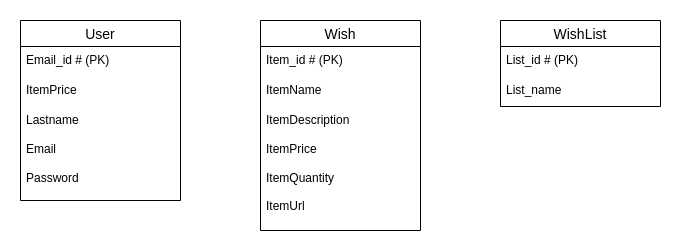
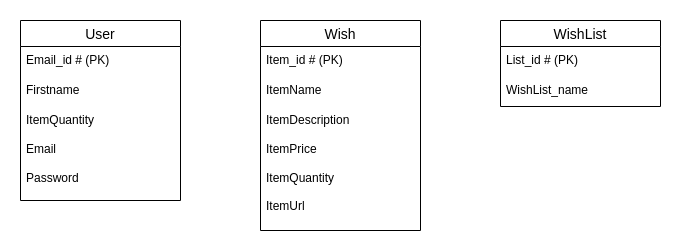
  <mxCell id="0" />
  <mxCell id="1" parent="0" />
  <mxCell id="2" value="User" style="swimlane;fontStyle=0;childLayout=stackLayout;horizontal=1;startSize=26;horizontalStack=0;resizeParent=1;resizeParentMax=0;resizeLast=0;collapsible=1;marginBottom=0;align=center;fontSize=14;" parent="1" vertex="1"><mxGeometry x="20" y="20" width="160" height="180" as="geometry" /></mxCell>
  <mxCell id="3" value="Email_id # (PK)" style="text;strokeColor=none;fillColor=none;spacingLeft=4;spacingRight=4;overflow=hidden;rotatable=0;points=[[0,0.5],[1,0.5]];portConstraint=eastwest;fontSize=12;whiteSpace=wrap;html=1;" parent="2" vertex="1"><mxGeometry y="26" width="160" height="30" as="geometry" /></mxCell>
- <mxCell id="4" value="ItemPrice" style="text;strokeColor=none;fillColor=none;spacingLeft=4;spacingRight=4;overflow=hidden;rotatable=0;points=[[0,0.5],[1,0.5]];portConstraint=eastwest;fontSize=12;whiteSpace=wrap;html=1;" parent="2" vertex="1"><mxGeometry y="56" width="160" height="30" as="geometry" /></mxCell>
- <mxCell id="5" value="Lastname&lt;br&gt;&lt;br&gt;Email&lt;br&gt;&lt;br&gt;Password" style="text;strokeColor=none;fillColor=none;spacingLeft=4;spacingRight=4;overflow=hidden;rotatable=0;points=[[0,0.5],[1,0.5]];portConstraint=eastwest;fontSize=12;whiteSpace=wrap;html=1;" parent="2" vertex="1"><mxGeometry y="86" width="160" height="94" as="geometry" /></mxCell>
+ <mxCell id="4" value="Firstname" style="text;strokeColor=none;fillColor=none;spacingLeft=4;spacingRight=4;overflow=hidden;rotatable=0;points=[[0,0.5],[1,0.5]];portConstraint=eastwest;fontSize=12;whiteSpace=wrap;html=1;" parent="2" vertex="1"><mxGeometry y="56" width="160" height="30" as="geometry" /></mxCell>
+ <mxCell id="5" value="ItemQuantity&lt;br&gt;&lt;br&gt;Email&lt;br&gt;&lt;br&gt;Password" style="text;strokeColor=none;fillColor=none;spacingLeft=4;spacingRight=4;overflow=hidden;rotatable=0;points=[[0,0.5],[1,0.5]];portConstraint=eastwest;fontSize=12;whiteSpace=wrap;html=1;" parent="2" vertex="1"><mxGeometry y="86" width="160" height="94" as="geometry" /></mxCell>
  <mxCell id="6" value="Wish" style="swimlane;fontStyle=0;childLayout=stackLayout;horizontal=1;startSize=26;horizontalStack=0;resizeParent=1;resizeParentMax=0;resizeLast=0;collapsible=1;marginBottom=0;align=center;fontSize=14;" parent="1" vertex="1"><mxGeometry x="260" y="20" width="160" height="210" as="geometry" /></mxCell>
  <mxCell id="7" value="Item_id # (PK)" style="text;strokeColor=none;fillColor=none;spacingLeft=4;spacingRight=4;overflow=hidden;rotatable=0;points=[[0,0.5],[1,0.5]];portConstraint=eastwest;fontSize=12;whiteSpace=wrap;html=1;" parent="6" vertex="1"><mxGeometry y="26" width="160" height="30" as="geometry" /></mxCell>
  <mxCell id="8" value="ItemName" style="text;strokeColor=none;fillColor=none;spacingLeft=4;spacingRight=4;overflow=hidden;rotatable=0;points=[[0,0.5],[1,0.5]];portConstraint=eastwest;fontSize=12;whiteSpace=wrap;html=1;" parent="6" vertex="1"><mxGeometry y="56" width="160" height="30" as="geometry" /></mxCell>
  <mxCell id="9" value="ItemDescription&lt;br&gt;&lt;br&gt;ItemPrice&lt;br&gt;&lt;br&gt;ItemQuantity&lt;br&gt;&lt;br&gt;ItemUrl" style="text;strokeColor=none;fillColor=none;spacingLeft=4;spacingRight=4;overflow=hidden;rotatable=0;points=[[0,0.5],[1,0.5]];portConstraint=eastwest;fontSize=12;whiteSpace=wrap;html=1;" parent="6" vertex="1"><mxGeometry y="86" width="160" height="124" as="geometry" /></mxCell>
  <mxCell id="10" value="WishList" style="swimlane;fontStyle=0;childLayout=stackLayout;horizontal=1;startSize=26;horizontalStack=0;resizeParent=1;resizeParentMax=0;resizeLast=0;collapsible=1;marginBottom=0;align=center;fontSize=14;" parent="1" vertex="1"><mxGeometry x="500" y="20" width="160" height="86" as="geometry" /></mxCell>
  <mxCell id="11" value="List_id # (PK)" style="text;strokeColor=none;fillColor=none;spacingLeft=4;spacingRight=4;overflow=hidden;rotatable=0;points=[[0,0.5],[1,0.5]];portConstraint=eastwest;fontSize=12;whiteSpace=wrap;html=1;" parent="10" vertex="1"><mxGeometry y="26" width="160" height="30" as="geometry" /></mxCell>
- <mxCell id="12" value="List_name" style="text;strokeColor=none;fillColor=none;spacingLeft=4;spacingRight=4;overflow=hidden;rotatable=0;points=[[0,0.5],[1,0.5]];portConstraint=eastwest;fontSize=12;whiteSpace=wrap;html=1;" parent="10" vertex="1"><mxGeometry y="56" width="160" height="30" as="geometry" /></mxCell>
+ <mxCell id="12" value="WishList_name" style="text;strokeColor=none;fillColor=none;spacingLeft=4;spacingRight=4;overflow=hidden;rotatable=0;points=[[0,0.5],[1,0.5]];portConstraint=eastwest;fontSize=12;whiteSpace=wrap;html=1;" parent="10" vertex="1"><mxGeometry y="56" width="160" height="30" as="geometry" /></mxCell>
